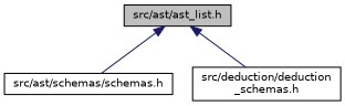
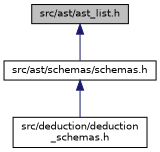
  digraph {
    node [color=black fillcolor=white fontname=Helvetica fontsize=10 shape=record style=filled]
    edge [color=midnightblue dir=back fontname=Helvetica fontsize=10 labelfontname=Helvetica labelfontsize=10 style=solid]
    n1 [fillcolor=grey75 fontcolor=black height=0.2 label="src/ast/ast_list.h" width=0.4]
    n2 [height=0.2 label="src/ast/schemas/schemas.h" width=0.4]
    n3 [height=0.2 label="src/deduction/deduction\l_schemas.h" width=0.4]
    n1 -> n2
-   n1 -> n3
+   n2 -> n3
  }
